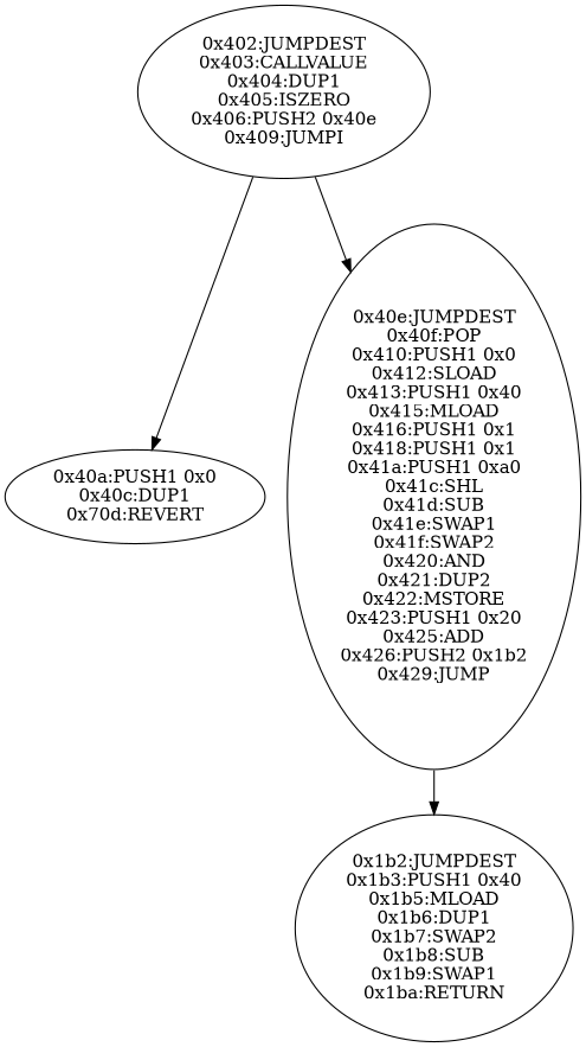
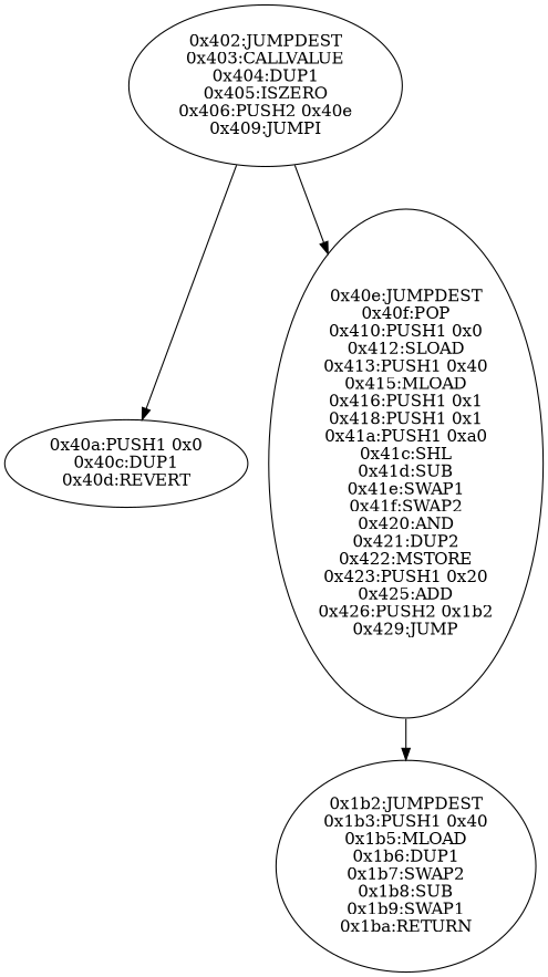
  digraph {
    n1 [label="0x402:JUMPDEST\n0x403:CALLVALUE\n0x404:DUP1\n0x405:ISZERO\n0x406:PUSH2 0x40e\n0x409:JUMPI"]
-   n2 [label="0x40a:PUSH1 0x0\n0x40c:DUP1\n0x70d:REVERT"]
+   n2 [label="0x40a:PUSH1 0x0\n0x40c:DUP1\n0x40d:REVERT"]
    n3 [label="0x40e:JUMPDEST\n0x40f:POP\n0x410:PUSH1 0x0\n0x412:SLOAD\n0x413:PUSH1 0x40\n0x415:MLOAD\n0x416:PUSH1 0x1\n0x418:PUSH1 0x1\n0x41a:PUSH1 0xa0\n0x41c:SHL\n0x41d:SUB\n0x41e:SWAP1\n0x41f:SWAP2\n0x420:AND\n0x421:DUP2\n0x422:MSTORE\n0x423:PUSH1 0x20\n0x425:ADD\n0x426:PUSH2 0x1b2\n0x429:JUMP"]
    n4 [label="0x1b2:JUMPDEST\n0x1b3:PUSH1 0x40\n0x1b5:MLOAD\n0x1b6:DUP1\n0x1b7:SWAP2\n0x1b8:SUB\n0x1b9:SWAP1\n0x1ba:RETURN"]
    n1 -> n2
    n1 -> n3
    n3 -> n4
  }
